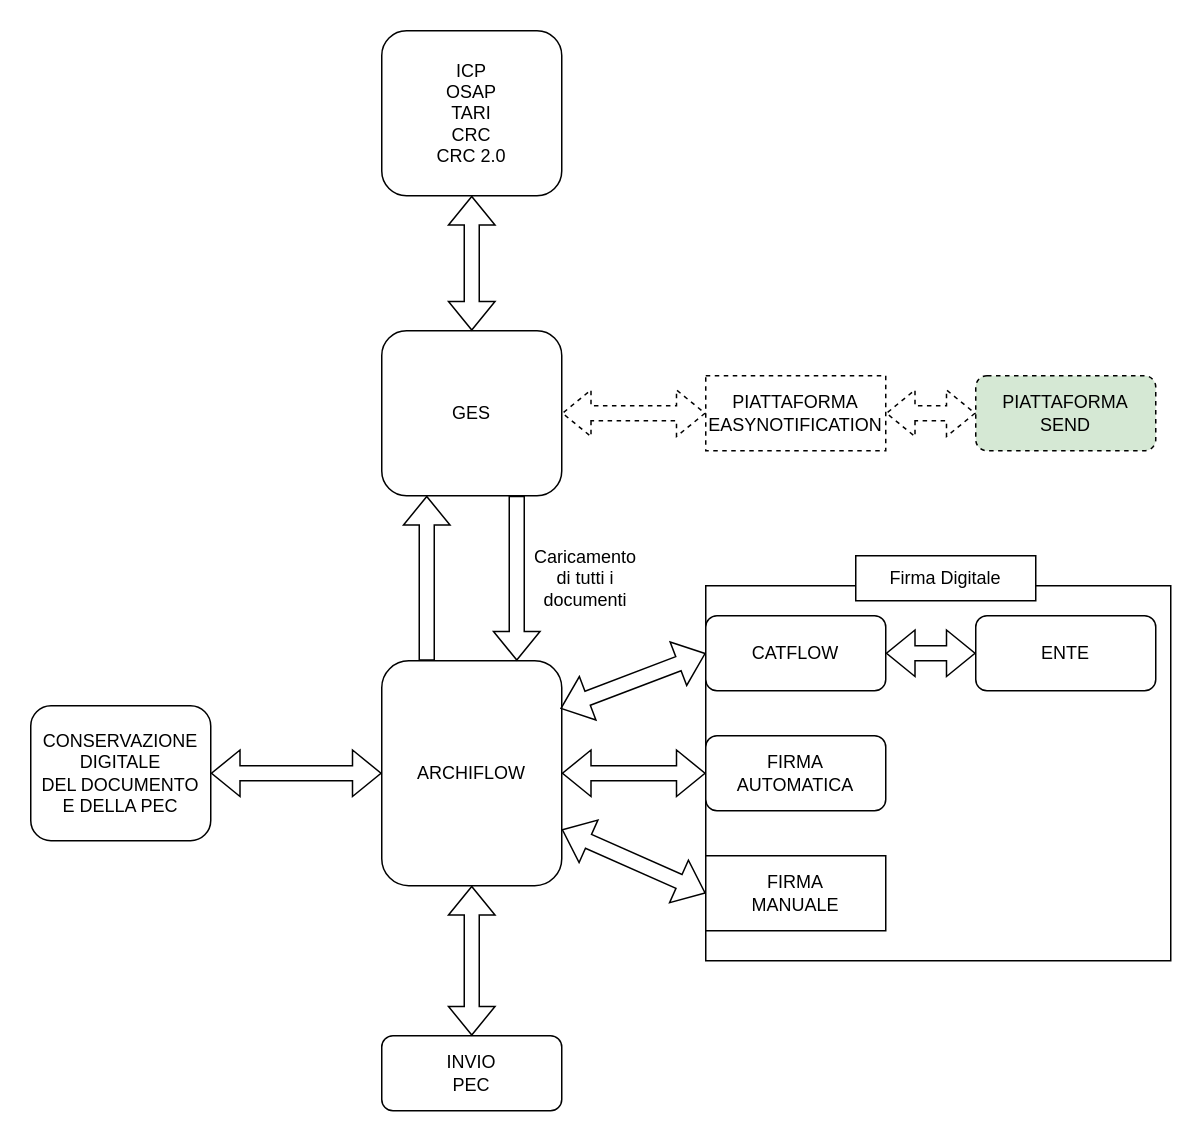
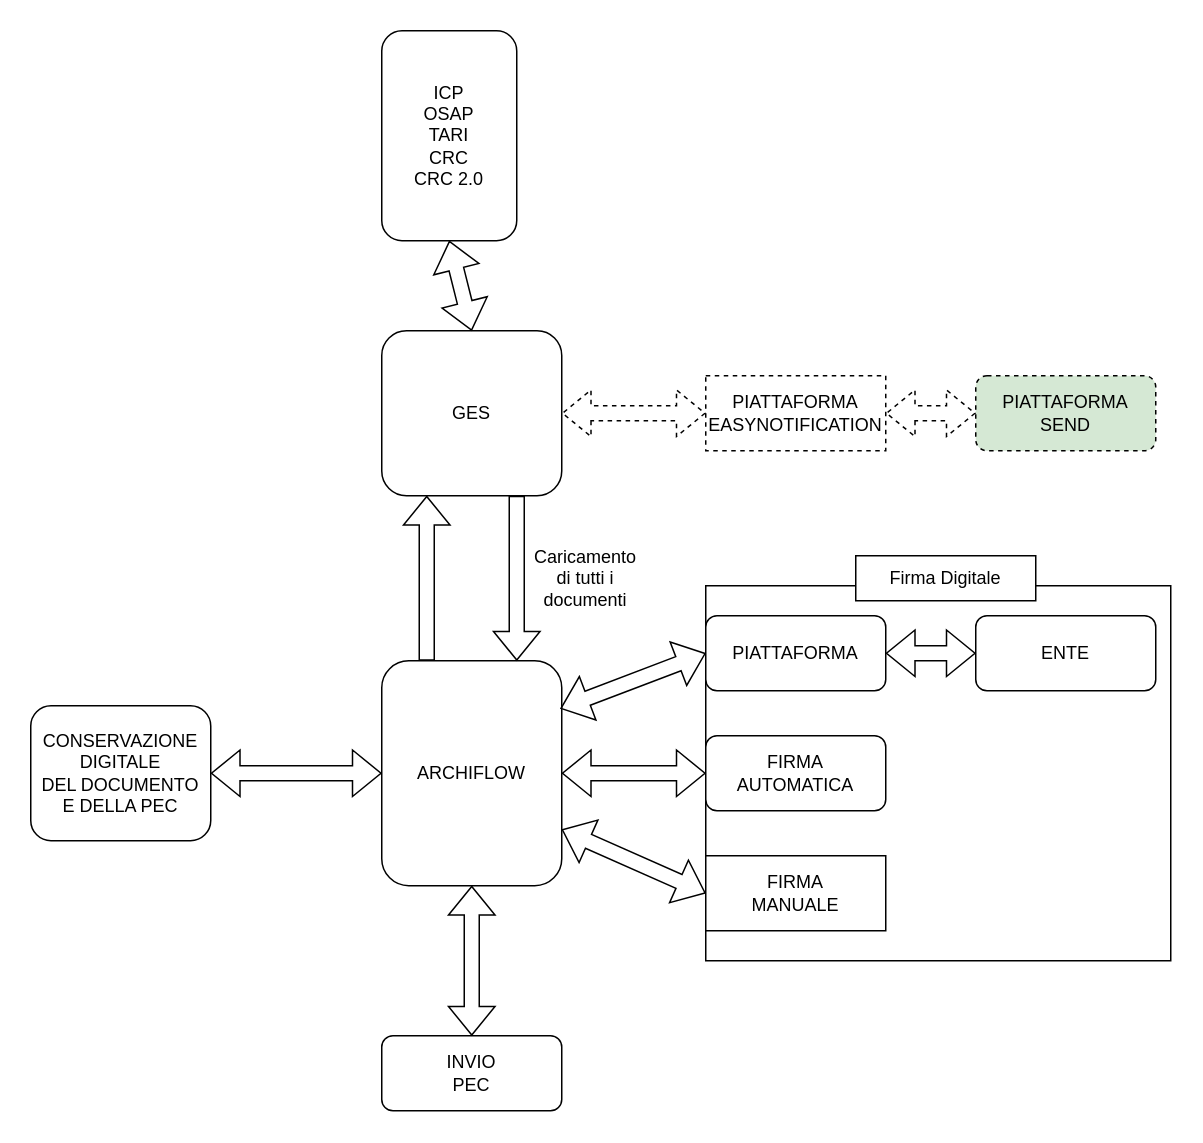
  <mxCell id="0" />
  <mxCell id="1" parent="0" />
  <mxCell id="2" value="" style="rounded=0;whiteSpace=wrap;html=1;" vertex="1" parent="1"><mxGeometry x="470" y="390" width="310" height="250" as="geometry" /></mxCell>
- <mxCell id="3" value="ICP&lt;div&gt;OSAP&lt;/div&gt;&lt;div&gt;TARI&lt;/div&gt;&lt;div&gt;CRC&lt;/div&gt;&lt;div&gt;CRC 2.0&lt;/div&gt;" style="rounded=1;whiteSpace=wrap;html=1;" vertex="1" parent="1"><mxGeometry x="254" y="20" width="120" height="110" as="geometry" /></mxCell>
+ <mxCell id="3" value="ICP&lt;div&gt;OSAP&lt;/div&gt;&lt;div&gt;TARI&lt;/div&gt;&lt;div&gt;CRC&lt;/div&gt;&lt;div&gt;CRC 2.0&lt;/div&gt;" style="rounded=1;whiteSpace=wrap;html=1;" vertex="1" parent="1"><mxGeometry x="254" y="20" width="90" height="140" as="geometry" /></mxCell>
  <mxCell id="4" value="&lt;div&gt;GES&lt;/div&gt;" style="rounded=1;whiteSpace=wrap;html=1;" vertex="1" parent="1"><mxGeometry x="254" y="220" width="120" height="110" as="geometry" /></mxCell>
  <mxCell id="5" value="&lt;div&gt;ARCHIFLOW&lt;/div&gt;" style="rounded=1;whiteSpace=wrap;html=1;" vertex="1" parent="1"><mxGeometry x="254" y="440" width="120" height="150" as="geometry" /></mxCell>
- <mxCell id="6" value="&lt;div&gt;CATFLOW&lt;/div&gt;" style="rounded=1;whiteSpace=wrap;html=1;" vertex="1" parent="1"><mxGeometry x="470" y="410" width="120" height="50" as="geometry" /></mxCell>
+ <mxCell id="6" value="&lt;div&gt;PIATTAFORMA&lt;/div&gt;" style="rounded=1;whiteSpace=wrap;html=1;" vertex="1" parent="1"><mxGeometry x="470" y="410" width="120" height="50" as="geometry" /></mxCell>
  <mxCell id="7" value="" style="shape=flexArrow;endArrow=classic;html=1;rounded=0;entryX=0.75;entryY=0;entryDx=0;entryDy=0;exitX=0.75;exitY=1;exitDx=0;exitDy=0;" edge="1" parent="1" source="4" target="5"><mxGeometry width="50" height="50" relative="1" as="geometry"><mxPoint x="360" y="350" as="sourcePoint" /><mxPoint x="400" y="370" as="targetPoint" /></mxGeometry></mxCell>
  <mxCell id="8" value="Caricamento di tutti i documenti" style="text;html=1;align=center;verticalAlign=middle;whiteSpace=wrap;rounded=0;" vertex="1" parent="1"><mxGeometry x="360" y="370" width="60" height="30" as="geometry" /></mxCell>
  <mxCell id="9" value="&lt;div&gt;FIRMA&lt;/div&gt;&lt;div&gt;AUTOMATICA&lt;/div&gt;" style="rounded=1;whiteSpace=wrap;html=1;" vertex="1" parent="1"><mxGeometry x="470" y="490" width="120" height="50" as="geometry" /></mxCell>
  <mxCell id="10" value="&lt;div&gt;FIRMA&lt;/div&gt;&lt;div&gt;MANUALE&lt;/div&gt;" style="whiteSpace=wrap;html=1;rounded=0;" vertex="1" parent="1"><mxGeometry x="470" y="570" width="120" height="50" as="geometry" /></mxCell>
  <mxCell id="11" value="&lt;div&gt;ENTE&lt;/div&gt;" style="rounded=1;whiteSpace=wrap;html=1;" vertex="1" parent="1"><mxGeometry x="650" y="410" width="120" height="50" as="geometry" /></mxCell>
  <mxCell id="12" value="" style="shape=flexArrow;endArrow=classic;startArrow=classic;html=1;rounded=0;entryX=0;entryY=0.5;entryDx=0;entryDy=0;exitX=1;exitY=0.5;exitDx=0;exitDy=0;" edge="1" parent="1" source="6" target="11"><mxGeometry width="100" height="100" relative="1" as="geometry"><mxPoint x="320" y="440" as="sourcePoint" /><mxPoint x="420" y="340" as="targetPoint" /></mxGeometry></mxCell>
  <mxCell id="13" value="" style="shape=flexArrow;endArrow=classic;startArrow=classic;html=1;rounded=0;entryX=0;entryY=0.5;entryDx=0;entryDy=0;exitX=0.992;exitY=0.213;exitDx=0;exitDy=0;exitPerimeter=0;" edge="1" parent="1" source="5" target="6"><mxGeometry width="100" height="100" relative="1" as="geometry"><mxPoint x="320" y="440" as="sourcePoint" /><mxPoint x="420" y="340" as="targetPoint" /></mxGeometry></mxCell>
  <mxCell id="14" value="" style="shape=flexArrow;endArrow=classic;startArrow=classic;html=1;rounded=0;entryX=0;entryY=0.5;entryDx=0;entryDy=0;exitX=1;exitY=0.5;exitDx=0;exitDy=0;" edge="1" parent="1" source="5" target="9"><mxGeometry width="100" height="100" relative="1" as="geometry"><mxPoint x="320" y="440" as="sourcePoint" /><mxPoint x="420" y="340" as="targetPoint" /></mxGeometry></mxCell>
  <mxCell id="15" value="" style="shape=flexArrow;endArrow=classic;startArrow=classic;html=1;rounded=0;entryX=0;entryY=0.5;entryDx=0;entryDy=0;exitX=1;exitY=0.75;exitDx=0;exitDy=0;" edge="1" parent="1" source="5" target="10"><mxGeometry width="100" height="100" relative="1" as="geometry"><mxPoint x="320" y="440" as="sourcePoint" /><mxPoint x="420" y="340" as="targetPoint" /></mxGeometry></mxCell>
  <mxCell id="16" value="&lt;div&gt;INVIO&lt;/div&gt;&lt;div&gt;PEC&lt;/div&gt;" style="rounded=1;whiteSpace=wrap;html=1;" vertex="1" parent="1"><mxGeometry x="254" y="690" width="120" height="50" as="geometry" /></mxCell>
  <mxCell id="17" value="" style="shape=flexArrow;endArrow=classic;startArrow=classic;html=1;rounded=0;exitX=0.5;exitY=1;exitDx=0;exitDy=0;entryX=0.5;entryY=0;entryDx=0;entryDy=0;" edge="1" parent="1" source="5" target="16"><mxGeometry width="100" height="100" relative="1" as="geometry"><mxPoint x="320" y="540" as="sourcePoint" /><mxPoint x="420" y="440" as="targetPoint" /></mxGeometry></mxCell>
  <mxCell id="18" value="&lt;div&gt;CONSERVAZIONE&lt;/div&gt;&lt;div&gt;DIGITALE&lt;/div&gt;&lt;div&gt;DEL DOCUMENTO&lt;/div&gt;&lt;div&gt;E DELLA PEC&lt;/div&gt;" style="rounded=1;whiteSpace=wrap;html=1;" vertex="1" parent="1"><mxGeometry x="20" y="470" width="120" height="90" as="geometry" /></mxCell>
  <mxCell id="19" value="" style="shape=flexArrow;endArrow=classic;startArrow=classic;html=1;rounded=0;exitX=1;exitY=0.5;exitDx=0;exitDy=0;entryX=0;entryY=0.5;entryDx=0;entryDy=0;" edge="1" parent="1" source="18" target="5"><mxGeometry width="100" height="100" relative="1" as="geometry"><mxPoint x="320" y="540" as="sourcePoint" /><mxPoint x="420" y="440" as="targetPoint" /></mxGeometry></mxCell>
  <mxCell id="20" value="" style="shape=flexArrow;endArrow=classic;html=1;rounded=0;entryX=0.25;entryY=1;entryDx=0;entryDy=0;exitX=0.25;exitY=0;exitDx=0;exitDy=0;" edge="1" parent="1" source="5" target="4"><mxGeometry width="50" height="50" relative="1" as="geometry"><mxPoint x="350" y="520" as="sourcePoint" /><mxPoint x="400" y="470" as="targetPoint" /></mxGeometry></mxCell>
  <mxCell id="21" value="" style="shape=flexArrow;endArrow=classic;startArrow=classic;html=1;rounded=0;entryX=0.5;entryY=0;entryDx=0;entryDy=0;exitX=0.5;exitY=1;exitDx=0;exitDy=0;" edge="1" parent="1" source="3" target="4"><mxGeometry width="100" height="100" relative="1" as="geometry"><mxPoint x="320" y="440" as="sourcePoint" /><mxPoint x="420" y="340" as="targetPoint" /></mxGeometry></mxCell>
  <mxCell id="22" value="PIATTAFORMA SEND" style="rounded=1;whiteSpace=wrap;html=1;dashed=1;fillColor=#d5e8d4;" vertex="1" parent="1"><mxGeometry x="650" y="250" width="120" height="50" as="geometry" /></mxCell>
  <mxCell id="23" value="PIATTAFORMA EASYNOTIFICATION" style="whiteSpace=wrap;html=1;dashed=1;rounded=0;" vertex="1" parent="1"><mxGeometry x="470" y="250" width="120" height="50" as="geometry" /></mxCell>
  <mxCell id="24" value="" style="shape=flexArrow;endArrow=classic;startArrow=classic;html=1;rounded=0;entryX=0;entryY=0.5;entryDx=0;entryDy=0;exitX=1;exitY=0.5;exitDx=0;exitDy=0;dashed=1;" edge="1" parent="1" source="4" target="23"><mxGeometry width="100" height="100" relative="1" as="geometry"><mxPoint x="320" y="440" as="sourcePoint" /><mxPoint x="420" y="340" as="targetPoint" /></mxGeometry></mxCell>
  <mxCell id="25" value="" style="shape=flexArrow;endArrow=classic;startArrow=classic;html=1;rounded=0;entryX=0;entryY=0.5;entryDx=0;entryDy=0;dashed=1;exitX=1;exitY=0.5;exitDx=0;exitDy=0;" edge="1" parent="1" source="23" target="22"><mxGeometry width="100" height="100" relative="1" as="geometry"><mxPoint x="610" y="210" as="sourcePoint" /><mxPoint x="480" y="285" as="targetPoint" /></mxGeometry></mxCell>
  <mxCell id="26" value="Firma Digitale" style="text;html=1;align=center;verticalAlign=middle;whiteSpace=wrap;rounded=0;fillColor=default;strokeColor=default;" vertex="1" parent="1"><mxGeometry x="570" y="370" width="120" height="30" as="geometry" /></mxCell>
